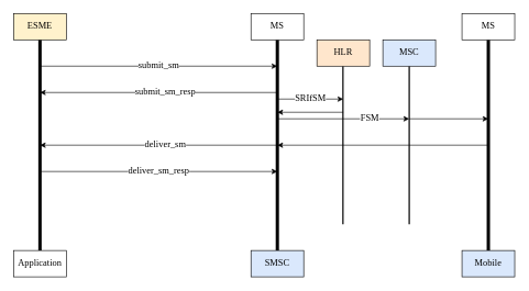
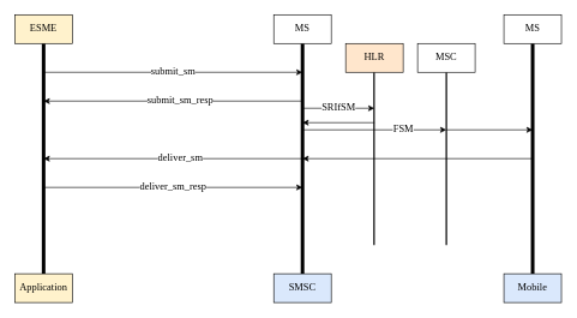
  <mxCell id="0" />
  <mxCell id="1" parent="0" />
  <mxCell id="2" value="" style="endArrow=none;html=1;rounded=0;strokeWidth=5;fontFamily=Times New Roman;fontSize=14;" edge="1" parent="1"><mxGeometry width="50" height="50" relative="1" as="geometry"><mxPoint x="60" y="380" as="sourcePoint" /><mxPoint x="60" y="60" as="targetPoint" /></mxGeometry></mxCell>
  <mxCell id="3" value="" style="endArrow=none;html=1;rounded=0;strokeWidth=5;fontFamily=Times New Roman;fontSize=14;" edge="1" parent="1"><mxGeometry width="50" height="50" relative="1" as="geometry"><mxPoint x="420" y="380" as="sourcePoint" /><mxPoint x="420" y="60" as="targetPoint" /></mxGeometry></mxCell>
  <mxCell id="4" value="" style="endArrow=none;html=1;rounded=0;strokeWidth=5;fontFamily=Times New Roman;fontSize=14;" edge="1" parent="1"><mxGeometry width="50" height="50" relative="1" as="geometry"><mxPoint x="740" y="380" as="sourcePoint" /><mxPoint x="740" y="60" as="targetPoint" /></mxGeometry></mxCell>
  <mxCell id="5" value="submit_sm" style="endArrow=classic;html=1;rounded=0;strokeWidth=1;fontFamily=Times New Roman;fontSize=14;" edge="1" parent="1"><mxGeometry width="50" height="50" relative="1" as="geometry"><mxPoint x="60" y="100" as="sourcePoint" /><mxPoint x="420" y="100" as="targetPoint" /></mxGeometry></mxCell>
  <mxCell id="6" value="ESME" style="rounded=0;whiteSpace=wrap;html=1;fontFamily=Times New Roman;fontSize=14;fillColor=#fff2cc;" vertex="1" parent="1"><mxGeometry x="20" y="20" width="80" height="40" as="geometry" /></mxCell>
- <mxCell id="7" value="Application" style="rounded=0;whiteSpace=wrap;html=1;fontFamily=Times New Roman;fontSize=14;" vertex="1" parent="1"><mxGeometry x="20" y="380" width="80" height="40" as="geometry" /></mxCell>
+ <mxCell id="7" value="Application" style="rounded=0;whiteSpace=wrap;html=1;fontFamily=Times New Roman;fontSize=14;fillColor=#fff2cc;" vertex="1" parent="1"><mxGeometry x="20" y="380" width="80" height="40" as="geometry" /></mxCell>
  <mxCell id="8" value="MS" style="rounded=0;whiteSpace=wrap;html=1;fontFamily=Times New Roman;fontSize=14;" vertex="1" parent="1"><mxGeometry x="380" y="20" width="80" height="40" as="geometry" /></mxCell>
  <mxCell id="9" value="&lt;div style=&quot;font-size: 14px;&quot;&gt;SMSC&lt;/div&gt;" style="rounded=0;whiteSpace=wrap;html=1;fontFamily=Times New Roman;fontSize=14;fillColor=#dae8fc;" vertex="1" parent="1"><mxGeometry x="380" y="380" width="80" height="40" as="geometry" /></mxCell>
  <mxCell id="10" value="Mobile" style="rounded=0;whiteSpace=wrap;html=1;fontFamily=Times New Roman;fontSize=14;fillColor=#dae8fc;" vertex="1" parent="1"><mxGeometry x="700" y="380" width="80" height="40" as="geometry" /></mxCell>
  <mxCell id="11" value="MS" style="rounded=0;whiteSpace=wrap;html=1;fontFamily=Times New Roman;fontSize=14;" vertex="1" parent="1"><mxGeometry x="700" y="20" width="80" height="40" as="geometry" /></mxCell>
  <mxCell id="12" value="submit_sm_resp" style="endArrow=classic;html=1;rounded=0;strokeWidth=1;fontFamily=Times New Roman;fontSize=14;" edge="1" parent="1"><mxGeometry x="-0.056" width="50" height="50" relative="1" as="geometry"><mxPoint x="420" y="140" as="sourcePoint" /><mxPoint x="60" y="140" as="targetPoint" /><mxPoint as="offset" /></mxGeometry></mxCell>
  <mxCell id="13" value="deliver_sm" style="endArrow=classic;html=1;rounded=0;strokeWidth=1;fontFamily=Times New Roman;fontSize=14;" edge="1" parent="1"><mxGeometry x="-0.056" width="50" height="50" relative="1" as="geometry"><mxPoint x="420" y="220" as="sourcePoint" /><mxPoint x="60" y="220" as="targetPoint" /><mxPoint as="offset" /></mxGeometry></mxCell>
  <mxCell id="14" value="deliver_sm_resp" style="endArrow=classic;html=1;rounded=0;strokeWidth=1;fontFamily=Times New Roman;fontSize=14;" edge="1" parent="1"><mxGeometry width="50" height="50" relative="1" as="geometry"><mxPoint x="60" y="260" as="sourcePoint" /><mxPoint x="420" y="260" as="targetPoint" /></mxGeometry></mxCell>
  <mxCell id="15" value="SRIfSM" style="endArrow=classic;html=1;rounded=0;strokeWidth=1;fontSize=14;fontFamily=Times New Roman;" edge="1" parent="1"><mxGeometry width="50" height="50" relative="1" as="geometry"><mxPoint x="420" y="150" as="sourcePoint" /><mxPoint x="520" y="150" as="targetPoint" /></mxGeometry></mxCell>
  <mxCell id="16" value="" style="endArrow=none;html=1;rounded=0;strokeWidth=2;fontSize=14;fontFamily=Times New Roman;" edge="1" parent="1"><mxGeometry width="50" height="50" relative="1" as="geometry"><mxPoint x="519.5" y="340" as="sourcePoint" /><mxPoint x="519.5" y="100" as="targetPoint" /></mxGeometry></mxCell>
  <mxCell id="17" value="HLR" style="rounded=0;whiteSpace=wrap;html=1;fontFamily=Times New Roman;fontSize=14;fillColor=#ffe6cc;" vertex="1" parent="1"><mxGeometry x="480" y="60" width="80" height="40" as="geometry" /></mxCell>
  <mxCell id="18" value="" style="endArrow=classic;html=1;rounded=0;strokeWidth=1;fontSize=14;fontFamily=Times New Roman;" edge="1" parent="1"><mxGeometry width="50" height="50" relative="1" as="geometry"><mxPoint x="520" y="170" as="sourcePoint" /><mxPoint x="420" y="170" as="targetPoint" /></mxGeometry></mxCell>
  <mxCell id="19" value="&lt;div style=&quot;font-size: 14px;&quot;&gt;FSM&lt;/div&gt;" style="endArrow=classic;html=1;rounded=0;strokeWidth=1;fontSize=14;fontFamily=Times New Roman;" edge="1" parent="1"><mxGeometry x="0.4" width="50" height="50" relative="1" as="geometry"><mxPoint x="420" y="180" as="sourcePoint" /><mxPoint x="620" y="180" as="targetPoint" /><mxPoint as="offset" /></mxGeometry></mxCell>
  <mxCell id="20" value="" style="endArrow=none;html=1;rounded=0;strokeWidth=2;fontSize=14;fontFamily=Times New Roman;" edge="1" parent="1"><mxGeometry width="50" height="50" relative="1" as="geometry"><mxPoint x="620" y="340" as="sourcePoint" /><mxPoint x="620" y="100" as="targetPoint" /></mxGeometry></mxCell>
- <mxCell id="21" value="MSC" style="rounded=0;whiteSpace=wrap;html=1;fontFamily=Times New Roman;fontSize=14;fillColor=#dae8fc;" vertex="1" parent="1"><mxGeometry x="580" y="60" width="80" height="40" as="geometry" /></mxCell>
+ <mxCell id="21" value="MSC" style="rounded=0;whiteSpace=wrap;html=1;fontFamily=Times New Roman;fontSize=14;" vertex="1" parent="1"><mxGeometry x="580" y="60" width="80" height="40" as="geometry" /></mxCell>
  <mxCell id="22" value="" style="endArrow=classic;html=1;rounded=0;strokeWidth=1;fontSize=14;fontFamily=Times New Roman;" edge="1" parent="1"><mxGeometry width="50" height="50" relative="1" as="geometry"><mxPoint x="620" y="180" as="sourcePoint" /><mxPoint x="740" y="180" as="targetPoint" /></mxGeometry></mxCell>
  <mxCell id="23" value="" style="endArrow=classic;html=1;rounded=0;strokeWidth=1;fontSize=14;fontFamily=Times New Roman;" edge="1" parent="1"><mxGeometry width="50" height="50" relative="1" as="geometry"><mxPoint x="740" y="220" as="sourcePoint" /><mxPoint x="420" y="220" as="targetPoint" /></mxGeometry></mxCell>
